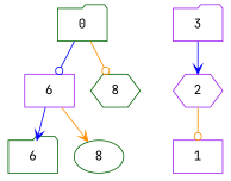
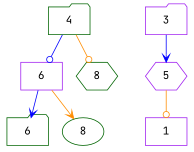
  digraph {
    fontname="JetBrains Mono"
    ordering=out
    node [color=purple fontname="JetBrains Mono" shape=folder]
    edge [arrowhead=vee color=blue fontname="JetBrains Mono"]
    n1 [label=6 shape=box]
    n2 [color=darkgreen label=6]
    n3 [color=darkgreen label=8 shape=ellipse]
    n4 [color=darkgreen label=8 shape=hexagon]
-   4 [color=darkgreen label=0]
-   5 [shape=hexagon label=2]
+   4 [color=darkgreen]
+   5 [shape=hexagon]
    3
    n8 [label=1 shape=box]
    n1 -> n2
    n1 -> n3 [color=darkorange]
    4 -> n1 [arrowhead=odot]
    4 -> n4 [arrowhead=odot color=darkorange]
    5 -> n8 [arrowhead=odot color=darkorange]
    3 -> 5
  }
